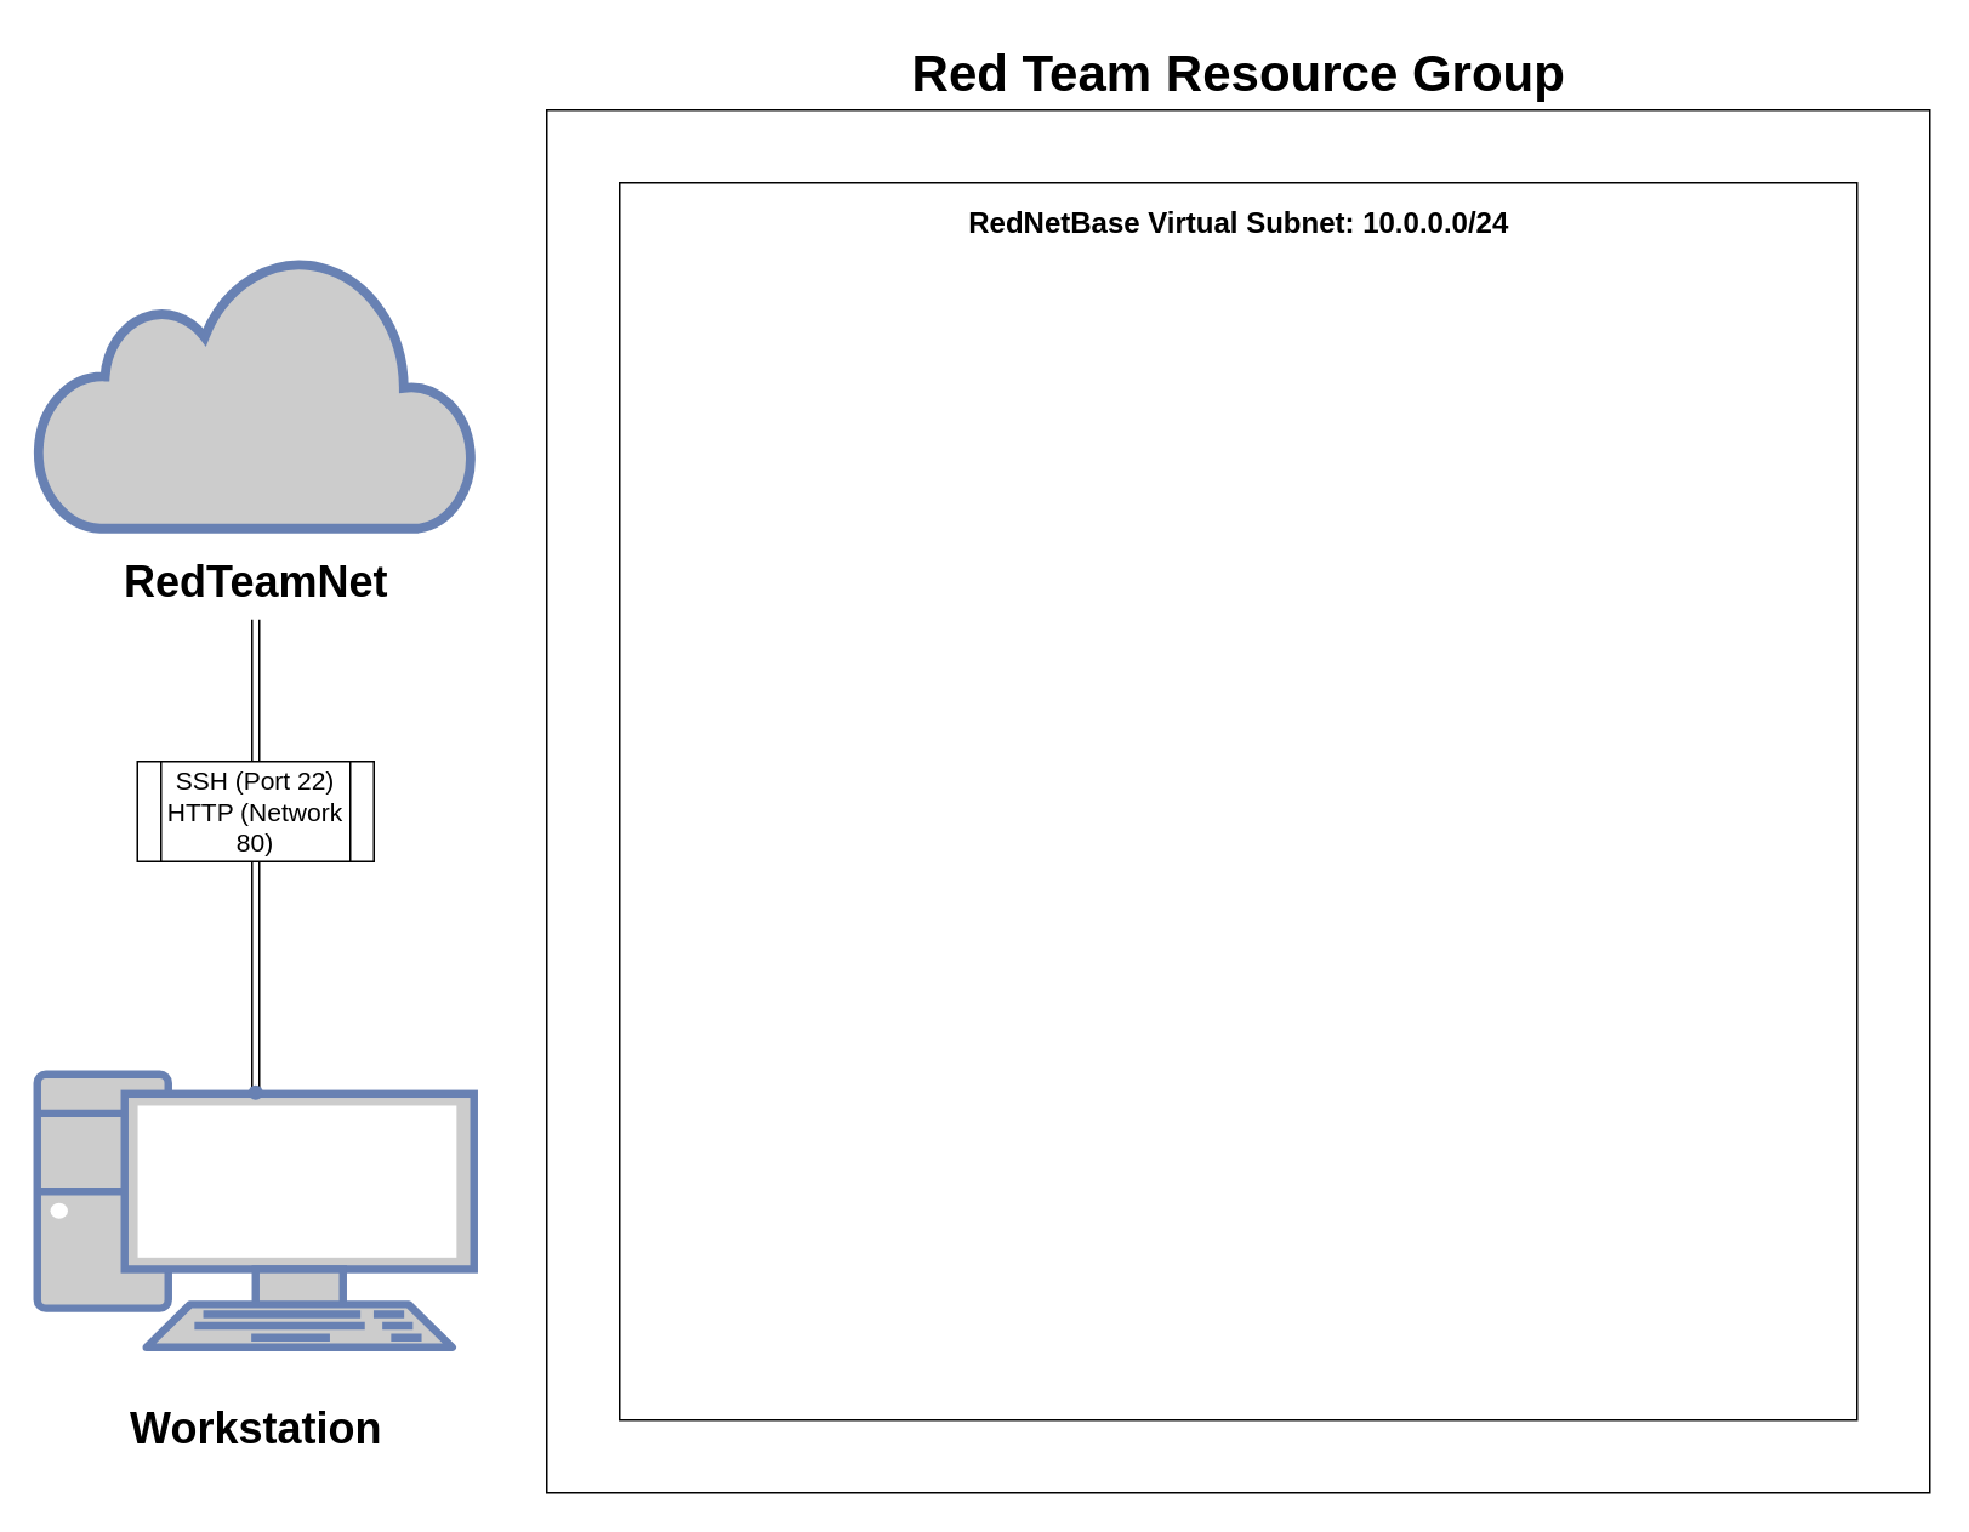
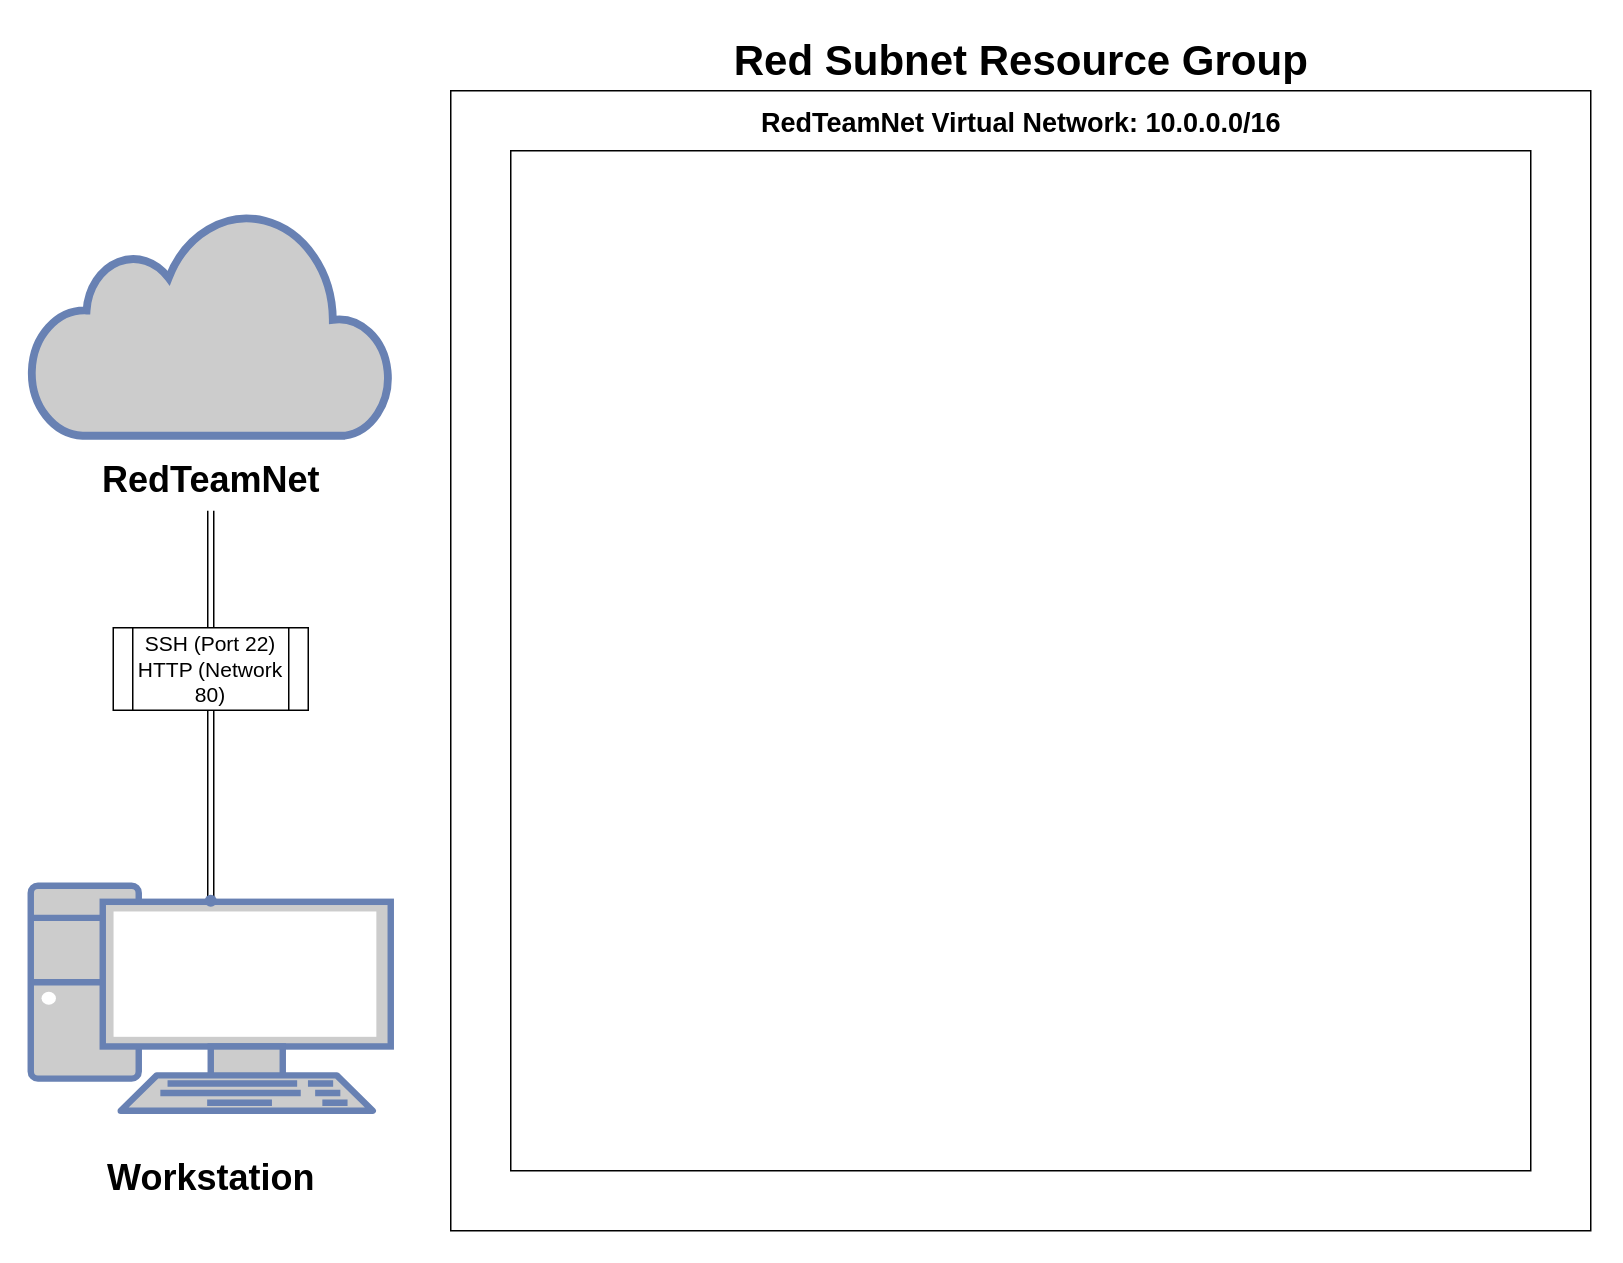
  <mxCell id="0" />
  <mxCell id="1" parent="0" />
  <mxCell id="2" value="" style="fontColor=#0066CC;verticalAlign=top;verticalLabelPosition=bottom;labelPosition=center;align=center;html=1;outlineConnect=0;fillColor=#CCCCCC;strokeColor=#6881B3;gradientColor=none;gradientDirection=north;strokeWidth=2;shape=mxgraph.networks.pc;" vertex="1" parent="1"><mxGeometry x="20" y="590" width="240" height="150" as="geometry" /></mxCell>
  <mxCell id="3" value="" style="edgeStyle=orthogonalEdgeStyle;rounded=0;orthogonalLoop=1;jettySize=auto;html=1;shape=link;exitX=0.5;exitY=1;exitDx=0;exitDy=0;startArrow=none;" edge="1" parent="1" source="10" target="7"><mxGeometry relative="1" as="geometry" /></mxCell>
  <mxCell id="4" value="" style="html=1;outlineConnect=0;fillColor=#CCCCCC;strokeColor=#6881B3;gradientColor=none;gradientDirection=north;strokeWidth=2;shape=mxgraph.networks.cloud;fontColor=#ffffff;" vertex="1" parent="1"><mxGeometry x="20" y="140" width="240" height="150" as="geometry" /></mxCell>
  <mxCell id="5" value="" style="whiteSpace=wrap;html=1;aspect=fixed;" vertex="1" parent="1"><mxGeometry x="300" y="60" width="760" height="760" as="geometry" /></mxCell>
  <mxCell id="6" value="" style="whiteSpace=wrap;html=1;aspect=fixed;" vertex="1" parent="1"><mxGeometry x="340" y="100" width="680" height="680" as="geometry" /></mxCell>
  <mxCell id="7" value="" style="shape=waypoint;sketch=0;size=6;pointerEvents=1;points=[];fillColor=#CCCCCC;resizable=0;rotatable=0;perimeter=centerPerimeter;snapToPoint=1;strokeColor=#6881B3;fontColor=#ffffff;gradientColor=none;gradientDirection=north;strokeWidth=2;" vertex="1" parent="1"><mxGeometry x="120" y="580" width="40" height="40" as="geometry" /></mxCell>
  <mxCell id="8" value="Workstation" style="text;strokeColor=none;fillColor=none;html=1;fontSize=24;fontStyle=1;verticalAlign=middle;align=center;" vertex="1" parent="1"><mxGeometry x="20" y="765" width="240" height="40" as="geometry" /></mxCell>
  <mxCell id="9" value="RedTeamNet" style="text;strokeColor=none;fillColor=none;html=1;fontSize=24;fontStyle=1;verticalAlign=middle;align=center;" vertex="1" parent="1"><mxGeometry x="20" y="300" width="240" height="40" as="geometry" /></mxCell>
  <mxCell id="10" value="&lt;font style=&quot;font-size: 14px;&quot;&gt;SSH (Port 22)&lt;br&gt;HTTP (Network 80)&lt;/font&gt;" style="shape=process;whiteSpace=wrap;html=1;backgroundOutline=1;" vertex="1" parent="1"><mxGeometry x="75" y="418" width="130" height="55" as="geometry" /></mxCell>
  <mxCell id="11" value="" style="edgeStyle=orthogonalEdgeStyle;rounded=0;orthogonalLoop=1;jettySize=auto;html=1;shape=link;exitX=0.5;exitY=1;exitDx=0;exitDy=0;endArrow=none;" edge="1" parent="1" source="9" target="10"><mxGeometry relative="1" as="geometry"><mxPoint x="140" y="340" as="sourcePoint" /><mxPoint x="140" y="600" as="targetPoint" /></mxGeometry></mxCell>
- <mxCell id="12" value="&lt;font style=&quot;font-size: 28px;&quot;&gt;Red Team Resource Group&lt;/font&gt;" style="text;strokeColor=none;fillColor=none;html=1;fontSize=24;fontStyle=1;verticalAlign=middle;align=center;" vertex="1" parent="1"><mxGeometry x="300" width="760" height="40" as="geometry" y="20" /></mxCell>
- <mxCell id="14" value="&lt;font style=&quot;font-size: 16px;&quot;&gt;RedNetBase Virtual Subnet: 10.0.0.0/24&lt;/font&gt;" style="text;strokeColor=none;fillColor=none;html=1;fontSize=24;fontStyle=1;verticalAlign=middle;align=center;" vertex="1" parent="1"><mxGeometry x="340" y="100" width="680" height="40" as="geometry" /></mxCell>
+ <mxCell id="12" value="&lt;font style=&quot;font-size: 28px;&quot;&gt;Red Subnet Resource Group&lt;/font&gt;" style="text;strokeColor=none;fillColor=none;html=1;fontSize=24;fontStyle=1;verticalAlign=middle;align=center;" vertex="1" parent="1"><mxGeometry x="300" width="760" height="40" as="geometry" y="20" /></mxCell>
+ <mxCell id="13" value="&lt;font style=&quot;font-size: 18px;&quot;&gt;RedTeamNet Virtual Network: 10.0.0.0/16&lt;/font&gt;" style="text;strokeColor=none;fillColor=none;html=1;fontSize=24;fontStyle=1;verticalAlign=middle;align=center;" vertex="1" parent="1"><mxGeometry x="340" y="60" width="680" height="40" as="geometry" /></mxCell>
